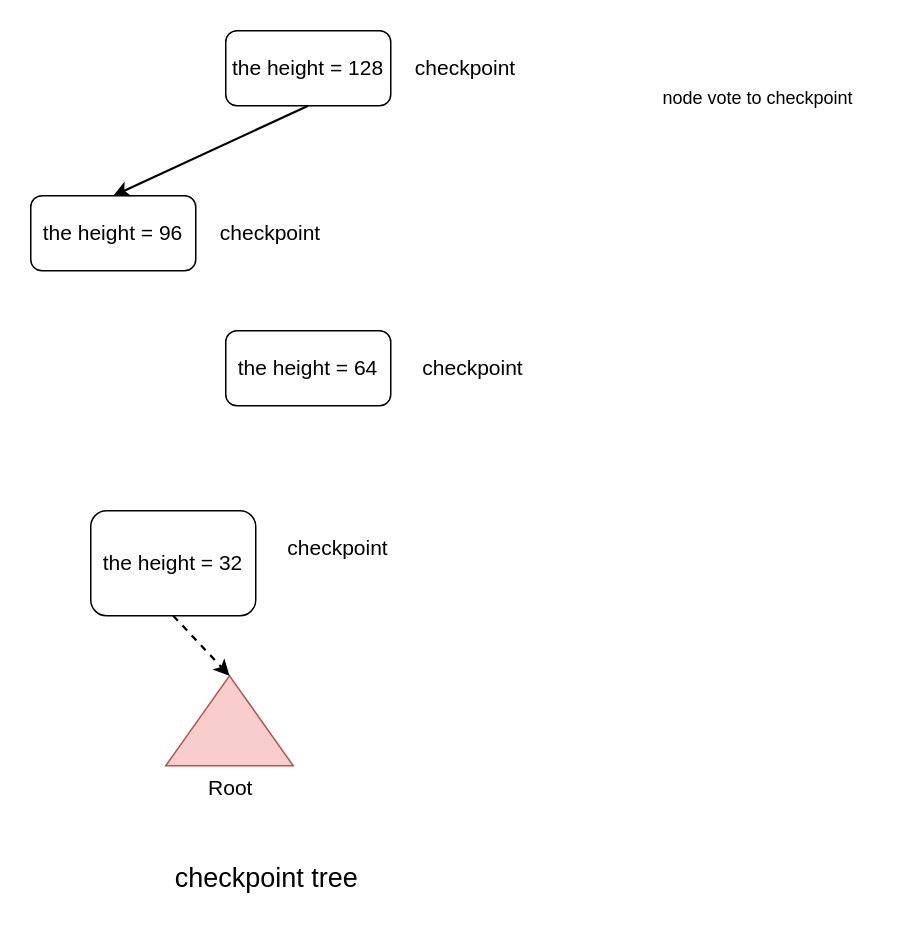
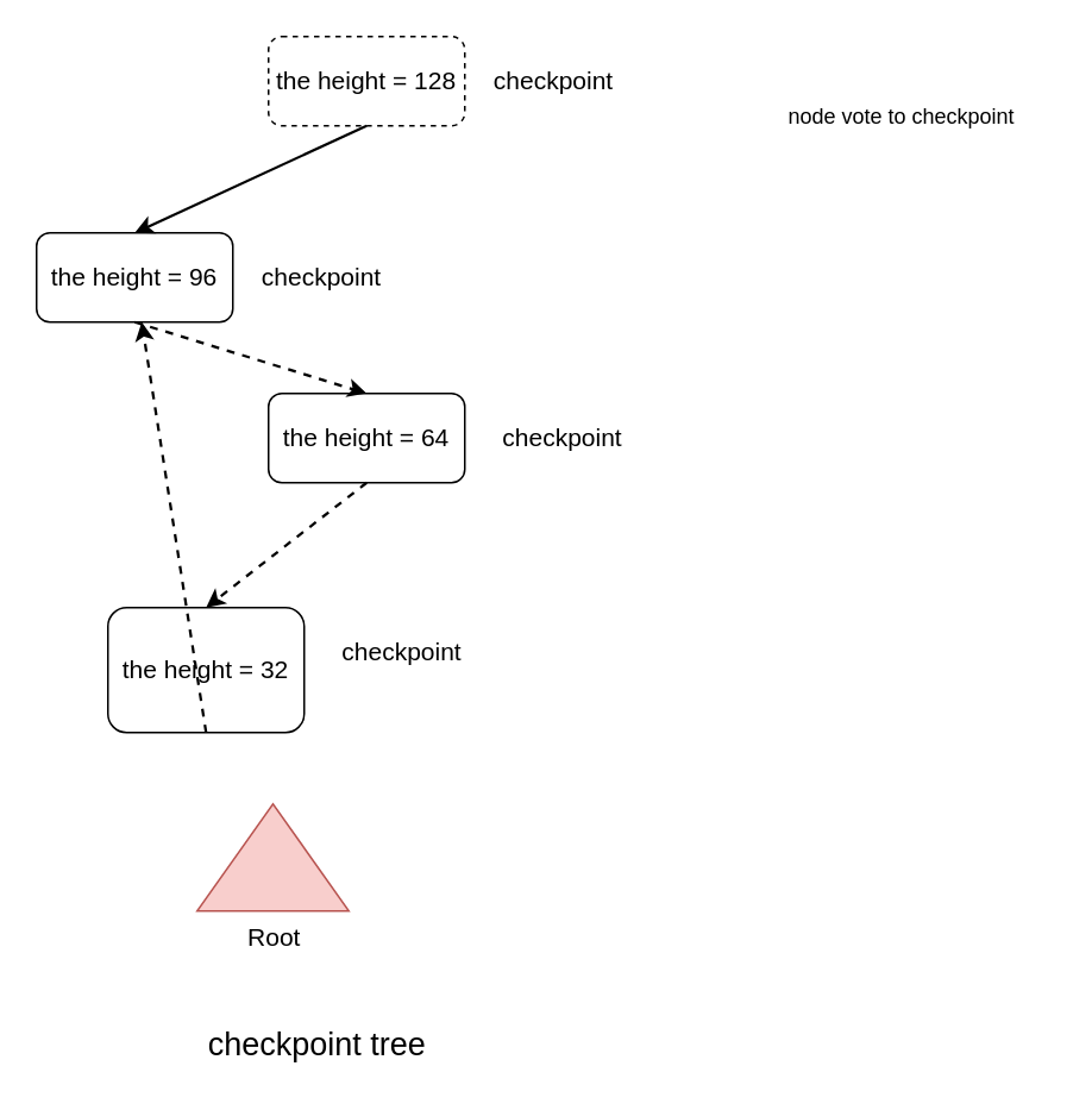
  <mxCell id="0" />
  <mxCell id="1" parent="0" />
  <mxCell id="2" value="&lt;font style=&quot;user-select: auto; font-size: 14px;&quot;&gt;the height = 32&lt;/font&gt;" style="rounded=1;whiteSpace=wrap;html=1;" parent="1" vertex="1"><mxGeometry x="60" y="340" width="110" height="70" as="geometry" /></mxCell>
  <mxCell id="3" value="&lt;font style=&quot;user-select: auto; font-size: 14px;&quot;&gt;the height = 64&lt;/font&gt;" style="rounded=1;whiteSpace=wrap;html=1;" parent="1" vertex="1"><mxGeometry x="150" y="220" width="110" height="50" as="geometry" /></mxCell>
  <mxCell id="4" value="&lt;font style=&quot;user-select: auto; font-size: 14px;&quot;&gt;the height = 96&lt;/font&gt;" style="rounded=1;whiteSpace=wrap;html=1;" parent="1" vertex="1"><mxGeometry x="20" y="130" width="110" height="50" as="geometry" /></mxCell>
- <mxCell id="5" value="&lt;font style=&quot;user-select: auto; font-size: 14px;&quot;&gt;the height = 128&lt;/font&gt;" style="rounded=1;whiteSpace=wrap;html=1;" parent="1" vertex="1"><mxGeometry x="150" y="20" width="110" height="50" as="geometry" /></mxCell>
+ <mxCell id="5" value="&lt;font style=&quot;user-select: auto; font-size: 14px;&quot;&gt;the height = 128&lt;/font&gt;" style="rounded=1;whiteSpace=wrap;html=1;dashed=1;" parent="1" vertex="1"><mxGeometry x="150" y="20" width="110" height="50" as="geometry" /></mxCell>
  <mxCell id="6" value="Root" style="verticalLabelPosition=bottom;verticalAlign=top;html=1;shape=mxgraph.basic.acute_triangle;dx=0.5;fontSize=14;fillColor=#f8cecc;strokeColor=#b85450;" parent="1" vertex="1"><mxGeometry x="110" y="450" width="85" height="60" as="geometry" /></mxCell>
- <mxCell id="7" value="" style="endArrow=classic;html=1;rounded=0;fontSize=14;strokeWidth=1.5;entryX=0;entryY=0;entryDx=42.5;entryDy=0;dashed=1;entryPerimeter=0;exitX=0.5;exitY=1;exitDx=0;exitDy=0;" parent="1" source="2" target="6" edge="1"><mxGeometry width="50" height="50" relative="1" as="geometry"><mxPoint x="200" y="410" as="sourcePoint" /><mxPoint x="310" y="250" as="targetPoint" /></mxGeometry></mxCell>
+ <mxCell id="7" value="" style="endArrow=classic;html=1;rounded=0;fontSize=14;strokeWidth=1.5;dashed=1;exitX=0.5;exitY=1;exitDx=0;exitDy=0;" parent="1" source="2" target="4" edge="1"><mxGeometry width="50" height="50" relative="1" as="geometry"><mxPoint x="200" y="410" as="sourcePoint" /><mxPoint x="310" y="250" as="targetPoint" /></mxGeometry></mxCell>
+ <mxCell id="8" value="" style="endArrow=classic;html=1;rounded=0;fontSize=14;strokeWidth=1.5;entryX=0.5;entryY=0;entryDx=0;entryDy=0;dashed=1;exitX=0.5;exitY=1;exitDx=0;exitDy=0;" parent="1" source="3" target="2" edge="1"><mxGeometry width="50" height="50" relative="1" as="geometry"><mxPoint x="125" y="390" as="sourcePoint" /><mxPoint x="162.5" y="460" as="targetPoint" /></mxGeometry></mxCell>
+ <mxCell id="9" value="" style="endArrow=classic;html=1;rounded=0;fontSize=14;strokeWidth=1.5;entryX=0.5;entryY=0;entryDx=0;entryDy=0;dashed=1;exitX=0.5;exitY=1;exitDx=0;exitDy=0;" parent="1" source="4" target="3" edge="1"><mxGeometry width="50" height="50" relative="1" as="geometry"><mxPoint x="215" y="280" as="sourcePoint" /><mxPoint x="125" y="340" as="targetPoint" /></mxGeometry></mxCell>
  <mxCell id="10" value="" style="endArrow=classic;html=1;rounded=0;fontSize=14;strokeWidth=1.5;entryX=0.5;entryY=0;entryDx=0;entryDy=0;dashed=0;exitX=0.5;exitY=1;exitDx=0;exitDy=0;" parent="1" source="5" target="4" edge="1"><mxGeometry width="50" height="50" relative="1" as="geometry"><mxPoint x="65" y="190" as="sourcePoint" /><mxPoint x="215" y="230" as="targetPoint" /></mxGeometry></mxCell>
  <mxCell id="11" value="&lt;font style=&quot;user-select: auto; font-size: 14px;&quot;&gt;checkpoint&lt;/font&gt;" style="text;html=1;strokeColor=none;fillColor=none;align=center;verticalAlign=middle;whiteSpace=wrap;rounded=0;fontSize=14;" parent="1" vertex="1"><mxGeometry x="195" y="350" width="60" height="30" as="geometry" /></mxCell>
  <mxCell id="12" value="&lt;font style=&quot;user-select: auto; font-size: 18px;&quot;&gt;checkpoint tree&lt;/font&gt;" style="text;html=1;strokeColor=none;fillColor=none;align=center;verticalAlign=middle;whiteSpace=wrap;rounded=0;fontSize=14;" parent="1" vertex="1"><mxGeometry x="85" y="570" width="185" height="30" as="geometry" /></mxCell>
  <mxCell id="13" value="&lt;font style=&quot;user-select: auto; font-size: 14px;&quot;&gt;checkpoint&lt;/font&gt;" style="text;html=1;strokeColor=none;fillColor=none;align=center;verticalAlign=middle;whiteSpace=wrap;rounded=0;fontSize=14;" parent="1" vertex="1"><mxGeometry x="285" y="230" width="60" height="30" as="geometry" /></mxCell>
  <mxCell id="14" value="&lt;font style=&quot;user-select: auto; font-size: 14px;&quot;&gt;checkpoint&lt;/font&gt;" style="text;html=1;strokeColor=none;fillColor=none;align=center;verticalAlign=middle;whiteSpace=wrap;rounded=0;fontSize=14;" parent="1" vertex="1"><mxGeometry x="150" y="140" width="60" height="30" as="geometry" /></mxCell>
  <mxCell id="15" value="&lt;font style=&quot;user-select: auto; font-size: 14px;&quot;&gt;checkpoint&lt;/font&gt;" style="text;html=1;strokeColor=none;fillColor=none;align=center;verticalAlign=middle;whiteSpace=wrap;rounded=0;fontSize=14;" parent="1" vertex="1"><mxGeometry x="280" y="30" width="60" height="30" as="geometry" /></mxCell>
  <mxCell id="16" value="node vote to checkpoint" style="text;html=1;strokeColor=none;fillColor=none;align=center;verticalAlign=middle;whiteSpace=wrap;rounded=0;" vertex="1" parent="1"><mxGeometry x="420" y="50" width="170" height="30" as="geometry" /></mxCell>
